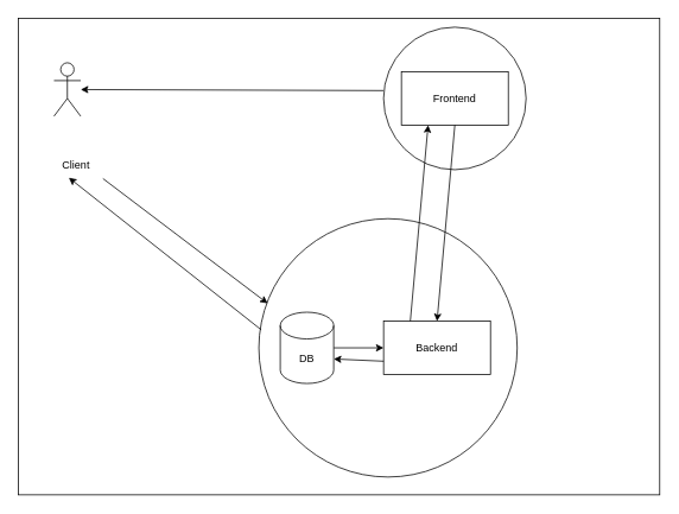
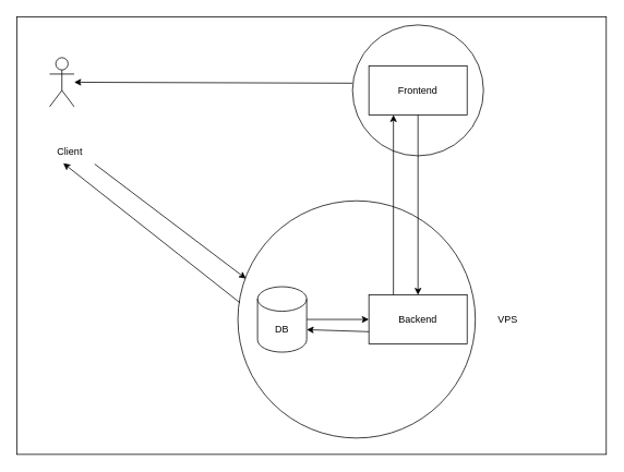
  <mxCell id="0" />
  <mxCell id="1" parent="0" />
  <mxCell id="2" value="" style="rounded=0;whiteSpace=wrap;html=1;fillColor=#FFFFFF;" parent="1" vertex="1"><mxGeometry x="20" y="20" width="720" height="535" as="geometry" /></mxCell>
  <mxCell id="3" value="" style="ellipse;whiteSpace=wrap;html=1;aspect=fixed;fontColor=#000000;strokeColor=#000000;fillColor=#FFFFFF;" parent="1" vertex="1"><mxGeometry x="430" y="30" width="160" height="160" as="geometry" /></mxCell>
  <mxCell id="4" value="" style="ellipse;whiteSpace=wrap;html=1;aspect=fixed;fontColor=#000000;strokeColor=#000000;fillColor=#FFFFFF;" parent="1" vertex="1"><mxGeometry x="290" y="245" width="290" height="290" as="geometry" /></mxCell>
  <mxCell id="5" value="" style="shape=umlActor;verticalLabelPosition=bottom;verticalAlign=top;html=1;outlineConnect=0;strokeColor=#000000;fillColor=#FFFFFF;" parent="1" vertex="1"><mxGeometry x="60" y="70" width="30" height="60" as="geometry" /></mxCell>
  <mxCell id="6" value="&lt;font color=&quot;#000000&quot;&gt;Frontend&lt;/font&gt;" style="rounded=0;whiteSpace=wrap;html=1;strokeColor=#000000;fillColor=#FFFFFF;" parent="1" vertex="1"><mxGeometry x="450" y="80" width="120" height="60" as="geometry" /></mxCell>
- <mxCell id="7" value="Backend" style="rounded=0;whiteSpace=wrap;html=1;fontColor=#000000;strokeColor=#000000;fillColor=#FFFFFF;" parent="1" vertex="1"><mxGeometry x="430" y="360" width="120" height="60" as="geometry" /></mxCell>
+ <mxCell id="7" value="Backend" style="rounded=0;whiteSpace=wrap;html=1;fontColor=#000000;strokeColor=#000000;fillColor=#FFFFFF;" parent="1" vertex="1"><mxGeometry x="450" y="360" width="120" height="60" as="geometry" /></mxCell>
  <mxCell id="8" style="edgeStyle=none;html=1;entryX=0;entryY=0.5;entryDx=0;entryDy=0;fontColor=#000000;strokeColor=#000000;" parent="1" source="9" target="7" edge="1"><mxGeometry relative="1" as="geometry" /></mxCell>
  <mxCell id="9" value="DB" style="shape=cylinder3;whiteSpace=wrap;html=1;boundedLbl=1;backgroundOutline=1;size=15;fontColor=#000000;strokeColor=#000000;fillColor=#FFFFFF;" parent="1" vertex="1"><mxGeometry x="314" y="350" width="60" height="80" as="geometry" /></mxCell>
  <mxCell id="10" value="" style="endArrow=classic;html=1;fontColor=#000000;strokeColor=#000000;entryX=1;entryY=0;entryDx=0;entryDy=52.5;entryPerimeter=0;exitX=0;exitY=0.75;exitDx=0;exitDy=0;" parent="1" source="7" target="9" edge="1"><mxGeometry width="50" height="50" relative="1" as="geometry"><mxPoint x="350" y="290" as="sourcePoint" /><mxPoint x="400" y="240" as="targetPoint" /></mxGeometry></mxCell>
+ <mxCell id="11" value="VPS" style="text;html=1;strokeColor=none;fillColor=none;align=center;verticalAlign=middle;whiteSpace=wrap;rounded=0;fontColor=#000000;" parent="1" vertex="1"><mxGeometry x="590" y="375" width="60" height="30" as="geometry" /></mxCell>
  <mxCell id="12" value="" style="endArrow=classic;html=1;rounded=0;exitX=-0.001;exitY=0.445;exitDx=0;exitDy=0;exitPerimeter=0;" edge="1" parent="1" source="3" target="5"><mxGeometry width="50" height="50" relative="1" as="geometry"><mxPoint x="250" y="125" as="sourcePoint" /><mxPoint x="300" y="75" as="targetPoint" /></mxGeometry></mxCell>
  <mxCell id="13" value="" style="endArrow=classic;html=1;rounded=0;exitX=1;exitY=1;exitDx=0;exitDy=0;entryX=0.034;entryY=0.328;entryDx=0;entryDy=0;entryPerimeter=0;" edge="1" parent="1" source="15" target="4"><mxGeometry width="50" height="50" relative="1" as="geometry"><mxPoint x="200" y="180" as="sourcePoint" /><mxPoint x="240" y="230" as="targetPoint" /></mxGeometry></mxCell>
  <mxCell id="14" value="" style="endArrow=classic;html=1;rounded=0;entryX=0.361;entryY=0.967;entryDx=0;entryDy=0;entryPerimeter=0;exitX=0.009;exitY=0.43;exitDx=0;exitDy=0;exitPerimeter=0;" edge="1" parent="1" source="4" target="15"><mxGeometry width="50" height="50" relative="1" as="geometry"><mxPoint x="300" y="340" as="sourcePoint" /><mxPoint x="240" y="280" as="targetPoint" /></mxGeometry></mxCell>
  <mxCell id="15" value="Client" style="text;html=1;strokeColor=none;fillColor=none;align=center;verticalAlign=middle;whiteSpace=wrap;rounded=0;" vertex="1" parent="1"><mxGeometry x="55" y="170" width="60" height="30" as="geometry" /></mxCell>
  <mxCell id="16" value="" style="endArrow=classic;html=1;rounded=0;exitX=0.25;exitY=0;exitDx=0;exitDy=0;entryX=0.25;entryY=1;entryDx=0;entryDy=0;" edge="1" parent="1" source="7" target="6"><mxGeometry width="50" height="50" relative="1" as="geometry"><mxPoint x="430" y="270" as="sourcePoint" /><mxPoint x="480" y="220" as="targetPoint" /></mxGeometry></mxCell>
  <mxCell id="17" value="" style="endArrow=classic;html=1;rounded=0;entryX=0.5;entryY=0;entryDx=0;entryDy=0;exitX=0.5;exitY=1;exitDx=0;exitDy=0;" edge="1" parent="1" source="6" target="7"><mxGeometry width="50" height="50" relative="1" as="geometry"><mxPoint x="560" y="290" as="sourcePoint" /><mxPoint x="610" y="240" as="targetPoint" /></mxGeometry></mxCell>
